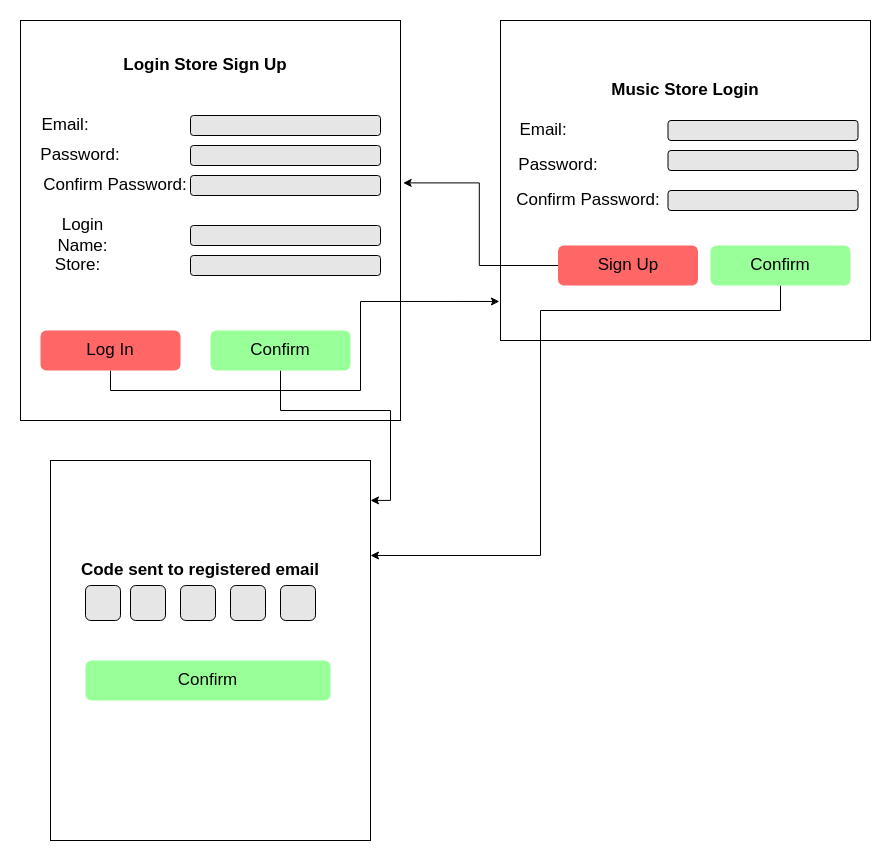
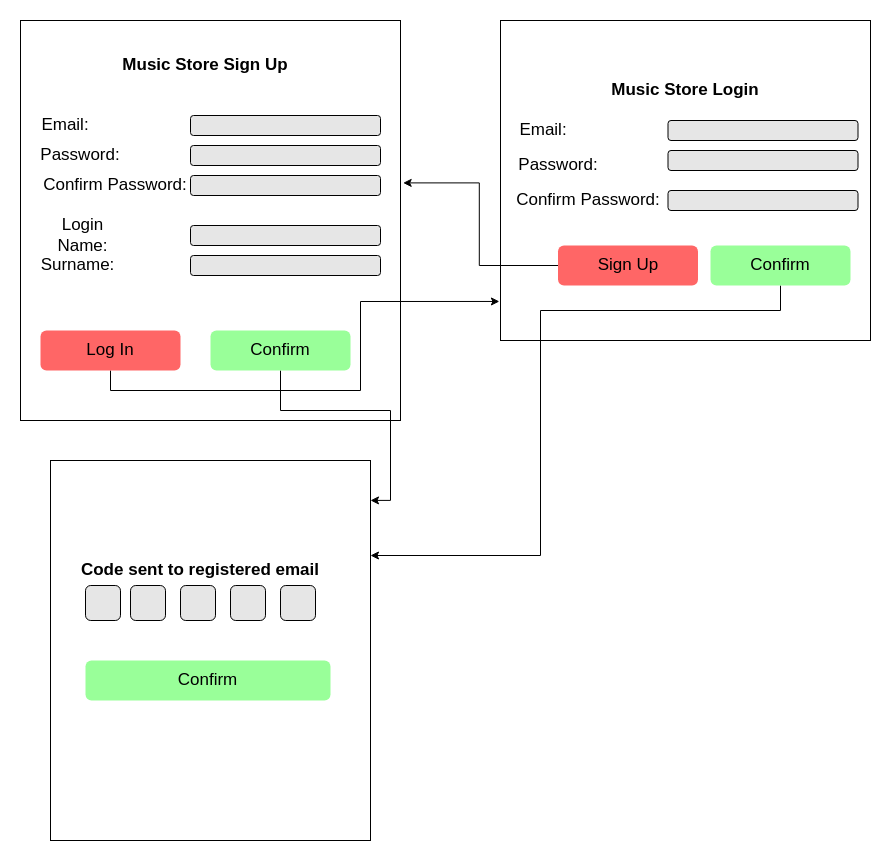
  <mxCell id="0" />
  <mxCell id="1" parent="0" />
  <mxCell id="2" value="" style="rounded=0;whiteSpace=wrap;html=1;strokeColor=#000000;fontSize=17;fillColor=#FFFFFF;verticalAlign=bottom;" vertex="1" parent="1"><mxGeometry x="50" y="460" width="320" height="380" as="geometry" /></mxCell>
  <mxCell id="3" value="" style="rounded=0;whiteSpace=wrap;html=1;strokeColor=#000000;fontSize=17;fillColor=#FFFFFF;verticalAlign=bottom;" vertex="1" parent="1"><mxGeometry x="500" width="370" height="320" as="geometry" y="20" /></mxCell>
  <mxCell id="4" value="" style="rounded=0;whiteSpace=wrap;html=1;strokeColor=#000000;fontSize=17;fillColor=#FFFFFF;verticalAlign=bottom;" vertex="1" parent="1"><mxGeometry x="20" width="380" height="400" as="geometry" y="20" /></mxCell>
- <mxCell id="5" value="&lt;p style=&quot;line-height: 1.2; font-size: 17px;&quot;&gt;&lt;b&gt;Login Store Sign Up&lt;/b&gt;&lt;/p&gt;" style="text;html=1;strokeColor=none;fillColor=none;align=center;verticalAlign=middle;whiteSpace=wrap;rounded=0;" vertex="1" parent="1"><mxGeometry x="120" y="50" width="170" height="30" as="geometry" /></mxCell>
+ <mxCell id="5" value="&lt;p style=&quot;line-height: 1.2; font-size: 17px;&quot;&gt;&lt;b&gt;Music Store Sign Up&lt;/b&gt;&lt;/p&gt;" style="text;html=1;strokeColor=none;fillColor=none;align=center;verticalAlign=middle;whiteSpace=wrap;rounded=0;" vertex="1" parent="1"><mxGeometry x="120" y="50" width="170" height="30" as="geometry" /></mxCell>
  <mxCell id="6" value="&lt;p style=&quot;line-height: 1.2; font-size: 17px;&quot;&gt;&lt;b&gt;Music Store Login&lt;/b&gt;&lt;/p&gt;" style="text;html=1;strokeColor=none;fillColor=none;align=center;verticalAlign=middle;whiteSpace=wrap;rounded=0;" vertex="1" parent="1"><mxGeometry x="600" y="75" width="170" height="30" as="geometry" /></mxCell>
  <mxCell id="7" value="Email:" style="text;html=1;strokeColor=none;fillColor=none;align=center;verticalAlign=middle;whiteSpace=wrap;rounded=0;fontSize=17;" vertex="1" parent="1"><mxGeometry x="35" y="110" width="60" height="30" as="geometry" /></mxCell>
  <mxCell id="8" value="Password:" style="text;html=1;strokeColor=none;fillColor=none;align=center;verticalAlign=middle;whiteSpace=wrap;rounded=0;fontSize=17;" vertex="1" parent="1"><mxGeometry x="50" y="140" width="60" height="30" as="geometry" /></mxCell>
  <mxCell id="9" value="Confirm Password:" style="text;html=1;strokeColor=none;fillColor=none;align=center;verticalAlign=middle;whiteSpace=wrap;rounded=0;fontSize=17;" vertex="1" parent="1"><mxGeometry x="40" y="170" width="150" height="30" as="geometry" /></mxCell>
  <mxCell id="10" value="Login Name:" style="text;html=1;strokeColor=none;fillColor=none;align=center;verticalAlign=middle;whiteSpace=wrap;rounded=0;fontSize=17;" vertex="1" parent="1"><mxGeometry x="35" y="220" width="95" height="30" as="geometry" /></mxCell>
- <mxCell id="11" value="Store:" style="text;html=1;strokeColor=none;fillColor=none;align=center;verticalAlign=middle;whiteSpace=wrap;rounded=0;fontSize=17;" vertex="1" parent="1"><mxGeometry x="35" y="250" width="85" height="30" as="geometry" /></mxCell>
+ <mxCell id="11" value="Surname:" style="text;html=1;strokeColor=none;fillColor=none;align=center;verticalAlign=middle;whiteSpace=wrap;rounded=0;fontSize=17;" vertex="1" parent="1"><mxGeometry x="35" y="250" width="85" height="30" as="geometry" /></mxCell>
  <mxCell id="12" style="edgeStyle=orthogonalEdgeStyle;rounded=0;orthogonalLoop=1;jettySize=auto;html=1;entryX=1;entryY=0.105;entryDx=0;entryDy=0;entryPerimeter=0;fontSize=17;" edge="1" parent="1" source="13" target="2"><mxGeometry relative="1" as="geometry"><Array as="points"><mxPoint x="280" y="410" /><mxPoint x="390" y="410" /><mxPoint x="390" y="500" /></Array></mxGeometry></mxCell>
  <mxCell id="13" value="Confirm" style="rounded=1;whiteSpace=wrap;html=1;fontSize=17;fillColor=#99FF99;strokeColor=none;" vertex="1" parent="1"><mxGeometry x="210" y="330" width="140" height="40" as="geometry" /></mxCell>
  <mxCell id="14" value="" style="rounded=1;whiteSpace=wrap;html=1;strokeColor=#000000;fontSize=17;fillColor=#E6E6E6;" vertex="1" parent="1"><mxGeometry x="190" y="115" width="190" height="20" as="geometry" /></mxCell>
  <mxCell id="15" value="" style="rounded=1;whiteSpace=wrap;html=1;strokeColor=#000000;fontSize=17;fillColor=#E6E6E6;" vertex="1" parent="1"><mxGeometry x="190" y="145" width="190" height="20" as="geometry" /></mxCell>
  <mxCell id="16" value="" style="rounded=1;whiteSpace=wrap;html=1;strokeColor=#000000;fontSize=17;fillColor=#E6E6E6;" vertex="1" parent="1"><mxGeometry x="190" y="175" width="190" height="20" as="geometry" /></mxCell>
  <mxCell id="17" value="" style="rounded=1;whiteSpace=wrap;html=1;strokeColor=#000000;fontSize=17;fillColor=#E6E6E6;" vertex="1" parent="1"><mxGeometry x="190" y="225" width="190" height="20" as="geometry" /></mxCell>
  <mxCell id="18" value="" style="rounded=1;whiteSpace=wrap;html=1;strokeColor=#000000;fontSize=17;fillColor=#E6E6E6;" vertex="1" parent="1"><mxGeometry x="190" y="255" width="190" height="20" as="geometry" /></mxCell>
  <mxCell id="19" value="Email:" style="text;html=1;strokeColor=none;fillColor=none;align=center;verticalAlign=middle;whiteSpace=wrap;rounded=0;fontSize=17;" vertex="1" parent="1"><mxGeometry x="512.5" y="115" width="60" height="30" as="geometry" /></mxCell>
  <mxCell id="20" value="Password:" style="text;html=1;strokeColor=none;fillColor=none;align=center;verticalAlign=middle;whiteSpace=wrap;rounded=0;fontSize=17;" vertex="1" parent="1"><mxGeometry x="527.5" y="150" width="60" height="30" as="geometry" /></mxCell>
  <mxCell id="21" value="Confirm Password:" style="text;html=1;strokeColor=none;fillColor=none;align=center;verticalAlign=middle;whiteSpace=wrap;rounded=0;fontSize=17;" vertex="1" parent="1"><mxGeometry x="512.5" y="185" width="150" height="30" as="geometry" /></mxCell>
  <mxCell id="22" value="" style="rounded=1;whiteSpace=wrap;html=1;strokeColor=#000000;fontSize=17;fillColor=#E6E6E6;" vertex="1" parent="1"><mxGeometry x="667.5" y="120" width="190" height="20" as="geometry" /></mxCell>
  <mxCell id="23" value="" style="rounded=1;whiteSpace=wrap;html=1;strokeColor=#000000;fontSize=17;fillColor=#E6E6E6;" vertex="1" parent="1"><mxGeometry x="667.5" y="150" width="190" height="20" as="geometry" /></mxCell>
  <mxCell id="24" value="" style="rounded=1;whiteSpace=wrap;html=1;strokeColor=#000000;fontSize=17;fillColor=#E6E6E6;" vertex="1" parent="1"><mxGeometry x="667.5" y="190" width="190" height="20" as="geometry" /></mxCell>
  <mxCell id="25" style="edgeStyle=orthogonalEdgeStyle;rounded=0;orthogonalLoop=1;jettySize=auto;html=1;entryX=-0.003;entryY=0.878;entryDx=0;entryDy=0;entryPerimeter=0;fontSize=17;" edge="1" parent="1" source="26" target="3"><mxGeometry relative="1" as="geometry"><Array as="points"><mxPoint x="110" y="390" /><mxPoint x="360" y="390" /><mxPoint x="360" y="301" /></Array></mxGeometry></mxCell>
  <mxCell id="26" value="Log In" style="rounded=1;whiteSpace=wrap;html=1;fontSize=17;fillColor=#FF6666;strokeColor=none;" vertex="1" parent="1"><mxGeometry x="40" y="330" width="140" height="40" as="geometry" /></mxCell>
  <mxCell id="27" style="edgeStyle=orthogonalEdgeStyle;rounded=0;orthogonalLoop=1;jettySize=auto;html=1;entryX=1;entryY=0.25;entryDx=0;entryDy=0;fontSize=17;" edge="1" parent="1" source="28" target="2"><mxGeometry relative="1" as="geometry"><Array as="points"><mxPoint x="780" y="310" /><mxPoint x="540" y="310" /><mxPoint x="540" y="555" /></Array></mxGeometry></mxCell>
  <mxCell id="28" value="Confirm" style="rounded=1;whiteSpace=wrap;html=1;fontSize=17;fillColor=#99FF99;strokeColor=none;" vertex="1" parent="1"><mxGeometry x="710" y="245" width="140" height="40" as="geometry" /></mxCell>
  <mxCell id="29" style="edgeStyle=orthogonalEdgeStyle;rounded=0;orthogonalLoop=1;jettySize=auto;html=1;entryX=1.007;entryY=0.406;entryDx=0;entryDy=0;entryPerimeter=0;fontSize=17;" edge="1" parent="1" source="30" target="4"><mxGeometry relative="1" as="geometry" /></mxCell>
  <mxCell id="30" value="Sign Up" style="rounded=1;whiteSpace=wrap;html=1;fontSize=17;fillColor=#FF6666;strokeColor=none;" vertex="1" parent="1"><mxGeometry x="557.5" y="245" width="140" height="40" as="geometry" /></mxCell>
  <mxCell id="31" value="&lt;font style=&quot;font-size: 17px;&quot;&gt;&lt;b&gt;Code sent to registered email&lt;/b&gt;&lt;/font&gt;" style="text;html=1;strokeColor=none;fillColor=none;align=center;verticalAlign=middle;whiteSpace=wrap;rounded=0;fontSize=17;" vertex="1" parent="1"><mxGeometry x="75" y="555" width="250" height="30" as="geometry" /></mxCell>
  <mxCell id="32" value="Confirm" style="rounded=1;whiteSpace=wrap;html=1;fontSize=17;fillColor=#99FF99;strokeColor=none;" vertex="1" parent="1"><mxGeometry x="85" y="660" width="245" height="40" as="geometry" /></mxCell>
  <mxCell id="33" value="" style="rounded=1;whiteSpace=wrap;html=1;strokeColor=#000000;fontSize=17;fillColor=#E6E6E6;" vertex="1" parent="1"><mxGeometry x="85" y="585" width="35" height="35" as="geometry" /></mxCell>
  <mxCell id="34" value="" style="rounded=1;whiteSpace=wrap;html=1;strokeColor=#000000;fontSize=17;fillColor=#E6E6E6;" vertex="1" parent="1"><mxGeometry x="130" y="585" width="35" height="35" as="geometry" /></mxCell>
  <mxCell id="35" value="" style="rounded=1;whiteSpace=wrap;html=1;strokeColor=#000000;fontSize=17;fillColor=#E6E6E6;" vertex="1" parent="1"><mxGeometry x="180" y="585" width="35" height="35" as="geometry" /></mxCell>
  <mxCell id="36" value="" style="rounded=1;whiteSpace=wrap;html=1;strokeColor=#000000;fontSize=17;fillColor=#E6E6E6;" vertex="1" parent="1"><mxGeometry x="230" y="585" width="35" height="35" as="geometry" /></mxCell>
  <mxCell id="37" value="" style="rounded=1;whiteSpace=wrap;html=1;strokeColor=#000000;fontSize=17;fillColor=#E6E6E6;" vertex="1" parent="1"><mxGeometry x="280" y="585" width="35" height="35" as="geometry" /></mxCell>
